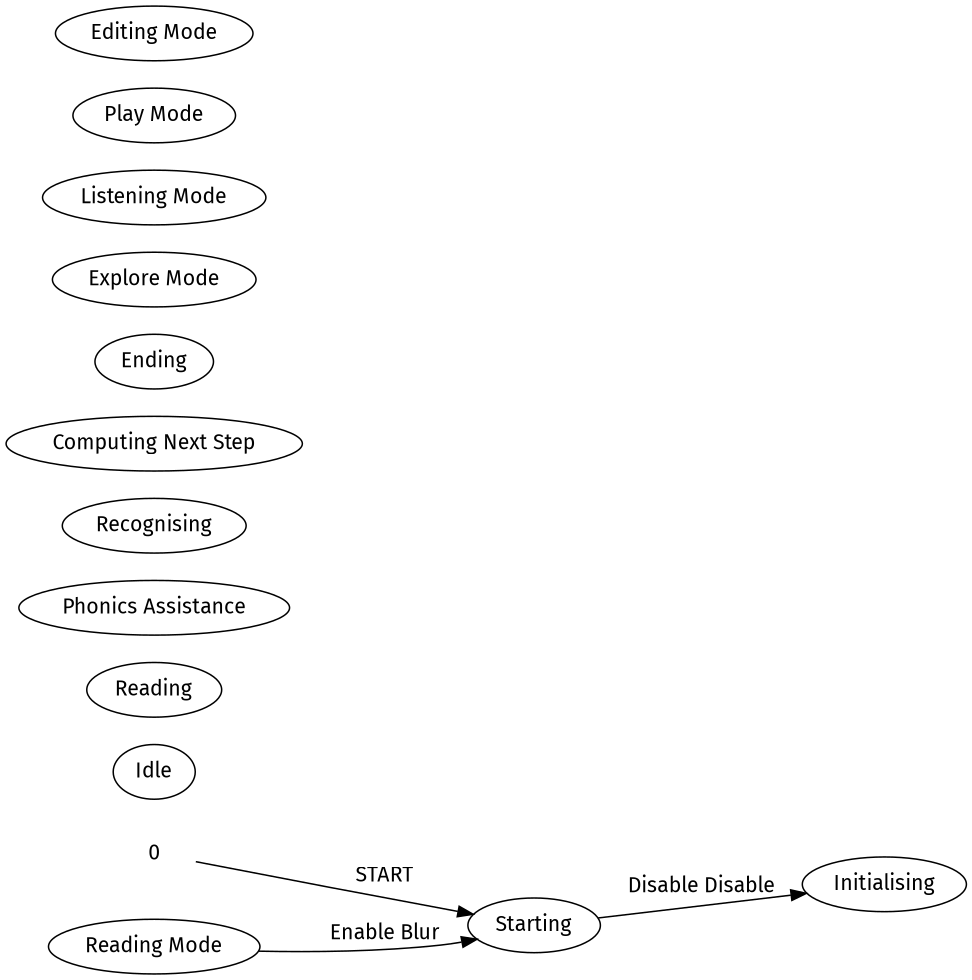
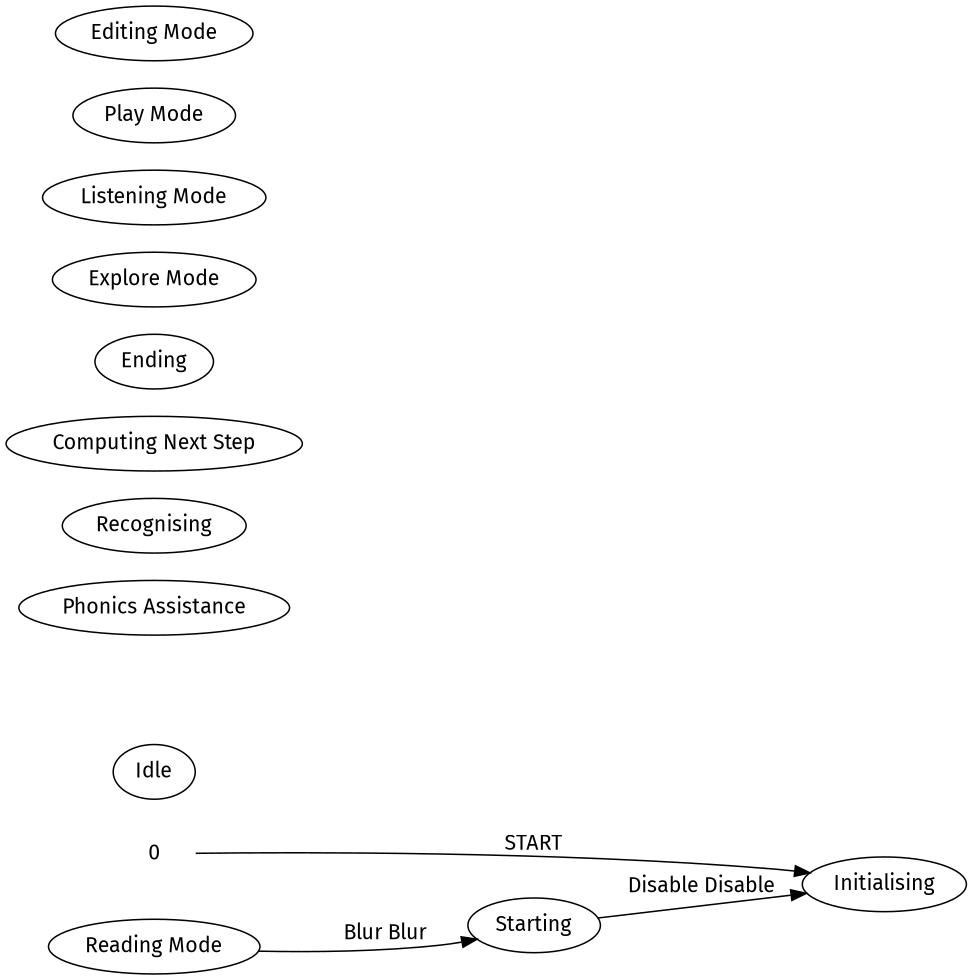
  digraph {
    fontname="Fira Sans"
    rankdir=LR
    node [fontname="Fira Sans"]
    edge [fontname="Fira Sans"]
    0 [shape=plaintext]
    n2 [label=Starting]
    n3 [label=Initialising]
    n4 [label=Idle]
-   n5 [label=Reading]
    n6 [label="Phonics Assistance"]
    n7 [label=Recognising]
    n8 [label="Computing Next Step"]
    n9 [label=Ending]
    n10 [label="Reading Mode"]
    n11 [label="Explore Mode"]
    n12 [label="Listening Mode"]
    n13 [label="Play Mode"]
    n14 [label="Editing Mode"]
-   0 -> n2 [label=START]
+   0 -> n3 [label=START]
    n2 -> n3 [label="Disable Disable"]
-   n10 -> n2 [label="Enable Blur"]
+   n10 -> n2 [label="Blur Blur"]
  }
